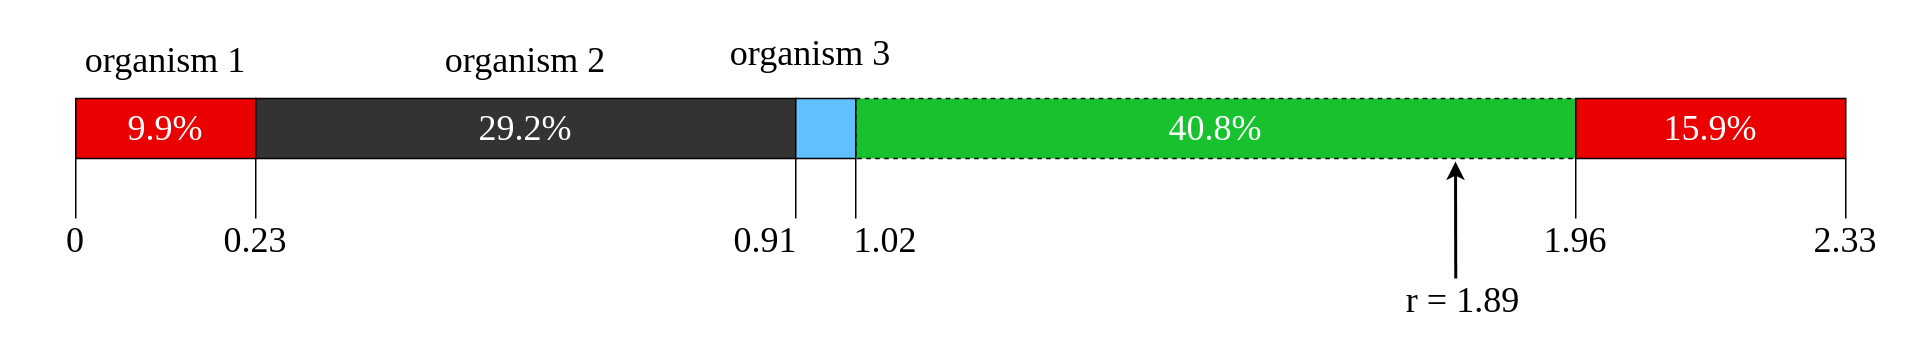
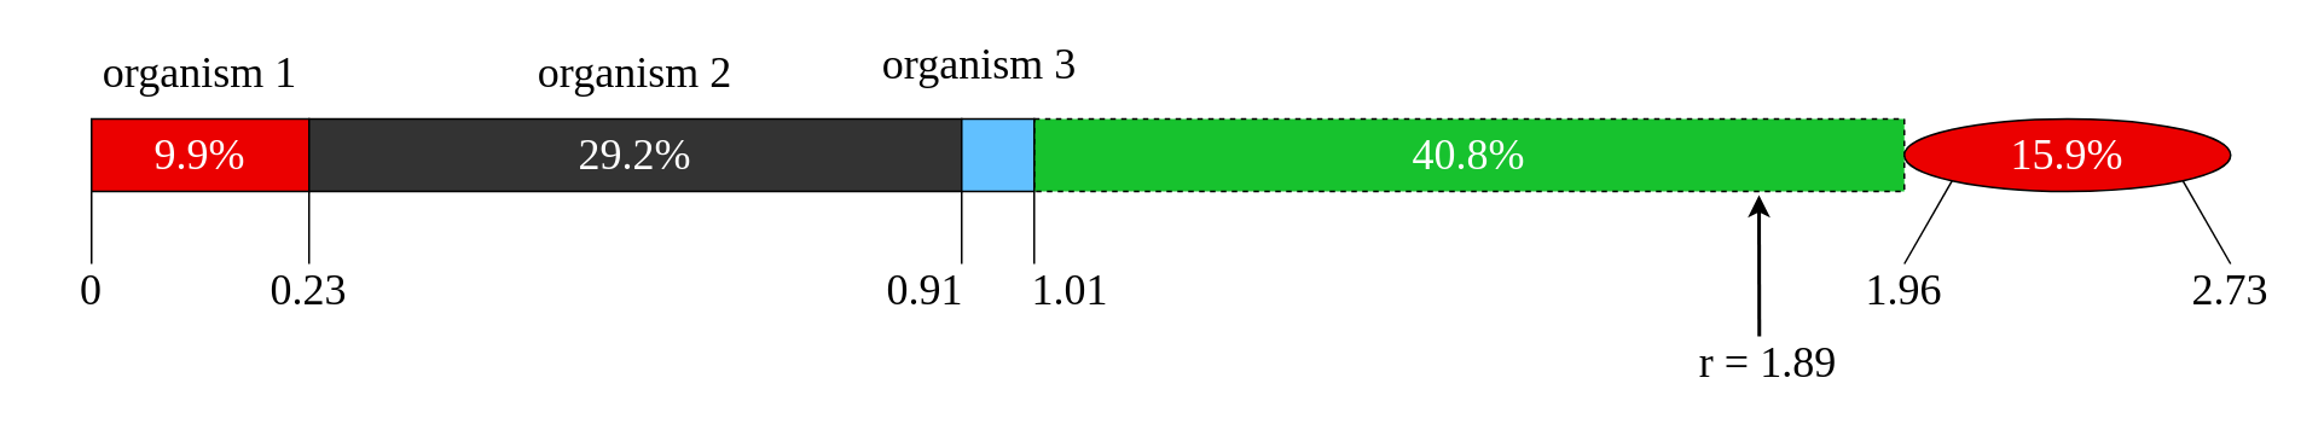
  <mxCell id="0" />
  <mxCell id="1" parent="0" />
  <mxCell id="2" value="&lt;div&gt;&lt;font style=&quot;font-size: 24px;&quot; face=&quot;Verdana&quot; color=&quot;#ffffff&quot;&gt;40.8%&lt;/font&gt;&lt;/div&gt;" style="rounded=0;whiteSpace=wrap;html=1;fillColor=#17C22E;dashed=1;" parent="1" vertex="1"><mxGeometry x="570" y="65" width="480" height="40" as="geometry" /></mxCell>
  <mxCell id="3" value="&lt;div&gt;&lt;font style=&quot;font-size: 24px;&quot; face=&quot;Verdana&quot; color=&quot;#ffffff&quot;&gt;9.9%&lt;/font&gt;&lt;/div&gt;" style="rounded=0;whiteSpace=wrap;html=1;fillColor=#eb0000;" parent="1" vertex="1"><mxGeometry x="50" y="65" width="120" height="40" as="geometry" /></mxCell>
  <mxCell id="4" value="&lt;div&gt;&lt;font style=&quot;font-size: 24px;&quot; face=&quot;Verdana&quot; color=&quot;#ffffff&quot;&gt;29.2%&lt;/font&gt;&lt;/div&gt;" style="rounded=0;whiteSpace=wrap;html=1;fillColor=#333333;" parent="1" vertex="1"><mxGeometry x="170" y="65" width="360" height="40" as="geometry" /></mxCell>
  <mxCell id="5" value="" style="rounded=0;whiteSpace=wrap;html=1;fillColor=#61C0FF;" parent="1" vertex="1"><mxGeometry x="530" y="65" width="40" height="40" as="geometry" /></mxCell>
- <mxCell id="6" value="&lt;div&gt;&lt;font style=&quot;font-size: 24px;&quot; face=&quot;Verdana&quot; color=&quot;#ffffff&quot;&gt;15.9%&lt;/font&gt;&lt;/div&gt;" style="rounded=0;whiteSpace=wrap;html=1;fillColor=#EB0000;" parent="1" vertex="1"><mxGeometry x="1050" y="65" width="180" height="40" as="geometry" /></mxCell>
+ <mxCell id="6" value="&lt;div&gt;&lt;font style=&quot;font-size: 24px;&quot; face=&quot;Verdana&quot; color=&quot;#ffffff&quot;&gt;15.9%&lt;/font&gt;&lt;/div&gt;" style="ellipse;whiteSpace=wrap;html=1;fillColor=#EB0000;" parent="1" vertex="1"><mxGeometry x="1050" y="65" width="180" height="40" as="geometry" /></mxCell>
  <mxCell id="7" value="&lt;font style=&quot;font-size: 24px;&quot; face=&quot;Verdana&quot;&gt;organism 1&lt;br&gt;&lt;/font&gt;" style="text;html=1;strokeColor=none;fillColor=none;align=center;verticalAlign=middle;whiteSpace=wrap;rounded=0;" parent="1" vertex="1"><mxGeometry x="30" y="25" width="160" height="30" as="geometry" /></mxCell>
  <mxCell id="8" value="&lt;font style=&quot;font-size: 24px;&quot; face=&quot;Verdana&quot;&gt;organism 2&lt;br&gt;&lt;/font&gt;" style="text;html=1;strokeColor=none;fillColor=none;align=center;verticalAlign=middle;whiteSpace=wrap;rounded=0;" parent="1" vertex="1"><mxGeometry x="270" y="25" width="160" height="30" as="geometry" /></mxCell>
  <mxCell id="9" value="&lt;font style=&quot;font-size: 24px;&quot; face=&quot;Verdana&quot;&gt;organism 3&lt;br&gt;&lt;/font&gt;" style="text;html=1;strokeColor=none;fillColor=none;align=center;verticalAlign=middle;whiteSpace=wrap;rounded=0;" parent="1" vertex="1"><mxGeometry x="460" y="20" width="160" height="30" as="geometry" /></mxCell>
  <mxCell id="10" value="" style="endArrow=none;html=1;rounded=0;entryX=0;entryY=1;entryDx=0;entryDy=0;" parent="1" target="4" edge="1"><mxGeometry width="50" height="50" relative="1" as="geometry"><mxPoint x="170" y="145" as="sourcePoint" /><mxPoint x="700" y="-105" as="targetPoint" /></mxGeometry></mxCell>
  <mxCell id="11" value="" style="endArrow=none;html=1;rounded=0;entryX=0;entryY=1;entryDx=0;entryDy=0;" parent="1" target="5" edge="1"><mxGeometry width="50" height="50" relative="1" as="geometry"><mxPoint x="530" y="145" as="sourcePoint" /><mxPoint x="180" y="115" as="targetPoint" /></mxGeometry></mxCell>
  <mxCell id="12" value="" style="endArrow=none;html=1;rounded=0;entryX=1;entryY=1;entryDx=0;entryDy=0;" parent="1" target="5" edge="1"><mxGeometry width="50" height="50" relative="1" as="geometry"><mxPoint x="570" y="145" as="sourcePoint" /><mxPoint x="190" y="125" as="targetPoint" /></mxGeometry></mxCell>
  <mxCell id="13" value="" style="endArrow=none;html=1;rounded=0;entryX=0;entryY=1;entryDx=0;entryDy=0;" parent="1" target="6" edge="1"><mxGeometry width="50" height="50" relative="1" as="geometry"><mxPoint x="1050" y="145" as="sourcePoint" /><mxPoint x="580" y="115" as="targetPoint" /></mxGeometry></mxCell>
  <mxCell id="14" value="" style="endArrow=none;html=1;rounded=0;entryX=1;entryY=1;entryDx=0;entryDy=0;" parent="1" target="6" edge="1"><mxGeometry width="50" height="50" relative="1" as="geometry"><mxPoint x="1230" y="145" as="sourcePoint" /><mxPoint x="590" y="125" as="targetPoint" /></mxGeometry></mxCell>
  <mxCell id="15" value="&lt;font style=&quot;font-size: 24px;&quot; face=&quot;Verdana&quot;&gt;0.23&lt;/font&gt;" style="text;html=1;strokeColor=none;fillColor=none;align=center;verticalAlign=middle;whiteSpace=wrap;rounded=0;" parent="1" vertex="1"><mxGeometry x="140" y="145" width="60" height="30" as="geometry" /></mxCell>
  <mxCell id="16" value="&lt;font style=&quot;font-size: 24px;&quot; face=&quot;Verdana&quot;&gt;0.91&lt;/font&gt;" style="text;html=1;strokeColor=none;fillColor=none;align=center;verticalAlign=middle;whiteSpace=wrap;rounded=0;" parent="1" vertex="1"><mxGeometry x="480" y="145" width="60" height="30" as="geometry" /></mxCell>
- <mxCell id="17" value="&lt;font style=&quot;font-size: 24px;&quot; face=&quot;Verdana&quot;&gt;1.02&lt;/font&gt;" style="text;html=1;strokeColor=none;fillColor=none;align=center;verticalAlign=middle;whiteSpace=wrap;rounded=0;" parent="1" vertex="1"><mxGeometry x="560" y="145" width="60" height="30" as="geometry" /></mxCell>
+ <mxCell id="17" value="&lt;font style=&quot;font-size: 24px;&quot; face=&quot;Verdana&quot;&gt;1.01&lt;/font&gt;" style="text;html=1;strokeColor=none;fillColor=none;align=center;verticalAlign=middle;whiteSpace=wrap;rounded=0;" parent="1" vertex="1"><mxGeometry x="560" y="145" width="60" height="30" as="geometry" /></mxCell>
  <mxCell id="18" value="&lt;font style=&quot;font-size: 24px;&quot; face=&quot;Verdana&quot;&gt;1.96&lt;/font&gt;" style="text;html=1;strokeColor=none;fillColor=none;align=center;verticalAlign=middle;whiteSpace=wrap;rounded=0;" parent="1" vertex="1"><mxGeometry x="1020" y="145" width="60" height="30" as="geometry" /></mxCell>
- <mxCell id="19" value="&lt;font style=&quot;font-size: 24px;&quot; face=&quot;Verdana&quot;&gt;2.33&lt;/font&gt;" style="text;html=1;strokeColor=none;fillColor=none;align=center;verticalAlign=middle;whiteSpace=wrap;rounded=0;" parent="1" vertex="1"><mxGeometry x="1200" y="145" width="60" height="30" as="geometry" /></mxCell>
+ <mxCell id="19" value="&lt;font style=&quot;font-size: 24px;&quot; face=&quot;Verdana&quot;&gt;2.73&lt;/font&gt;" style="text;html=1;strokeColor=none;fillColor=none;align=center;verticalAlign=middle;whiteSpace=wrap;rounded=0;" parent="1" vertex="1"><mxGeometry x="1200" y="145" width="60" height="30" as="geometry" /></mxCell>
  <mxCell id="20" value="" style="endArrow=classic;html=1;rounded=0;strokeWidth=2;entryX=0.833;entryY=1.05;entryDx=0;entryDy=0;entryPerimeter=0;" parent="1" edge="1" target="2"><mxGeometry width="50" height="50" relative="1" as="geometry"><mxPoint x="970" y="185" as="sourcePoint" /><mxPoint x="970" y="125" as="targetPoint" /></mxGeometry></mxCell>
  <mxCell id="21" value="&lt;font style=&quot;font-size: 24px;&quot; face=&quot;Verdana&quot;&gt;r = 1.89&lt;br&gt;&lt;/font&gt;" style="text;html=1;strokeColor=none;fillColor=none;align=center;verticalAlign=middle;whiteSpace=wrap;rounded=0;" parent="1" vertex="1"><mxGeometry x="910" y="185" width="130" height="30" as="geometry" /></mxCell>
  <mxCell id="22" value="" style="endArrow=none;html=1;rounded=0;entryX=0;entryY=1;entryDx=0;entryDy=0;" edge="1" parent="1" target="3"><mxGeometry width="50" height="50" relative="1" as="geometry"><mxPoint x="50" y="145" as="sourcePoint" /><mxPoint x="180" y="115" as="targetPoint" /></mxGeometry></mxCell>
  <mxCell id="23" value="&lt;font style=&quot;font-size: 24px;&quot; face=&quot;Verdana&quot;&gt;0&lt;/font&gt;" style="text;html=1;strokeColor=none;fillColor=none;align=center;verticalAlign=middle;whiteSpace=wrap;rounded=0;" vertex="1" parent="1"><mxGeometry x="20" y="145" width="60" height="30" as="geometry" /></mxCell>
